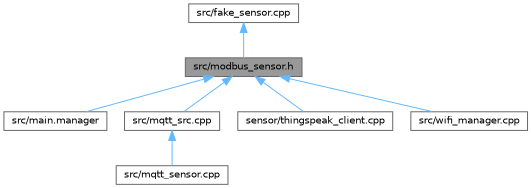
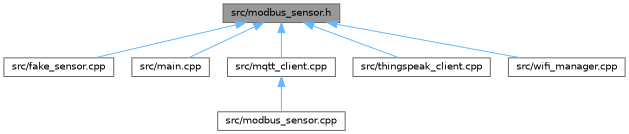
  digraph {
    node [color=grey40 fillcolor=white fontname=Helvetica fontsize=10 shape=box style=filled]
    edge [color=steelblue1 dir=back fontname=Helvetica fontsize=10 labelfontname=Helvetica labelfontsize=10 style=solid]
    n1 [color=gray40 fillcolor=grey60 fontcolor=black height=0.2 label="src/modbus_sensor.h" width=0.4]
    n2 [height=0.2 label="src/fake_sensor.cpp" width=0.4]
-   n3 [height=0.2 label="src/main.manager" width=0.4]
-   n4 [height=0.2 label="src/mqtt_src.cpp" width=0.4]
-   n5 [height=0.2 label="sensor/thingspeak_client.cpp" width=0.4]
+   n3 [height=0.2 label="src/main.cpp" width=0.4]
+   n4 [height=0.2 label="src/mqtt_client.cpp" width=0.4]
+   n5 [height=0.2 label="src/thingspeak_client.cpp" width=0.4]
    n6 [height=0.2 label="src/wifi_manager.cpp" width=0.4]
-   n7 [height=0.2 label="src/mqtt_sensor.cpp" width=0.4]
-   n2 -> n1
+   n7 [height=0.2 label="src/modbus_sensor.cpp" width=0.4]
+   n1 -> n2
    n1 -> n3
    n1 -> n4
    n1 -> n5
    n1 -> n6
    n4 -> n7
  }
